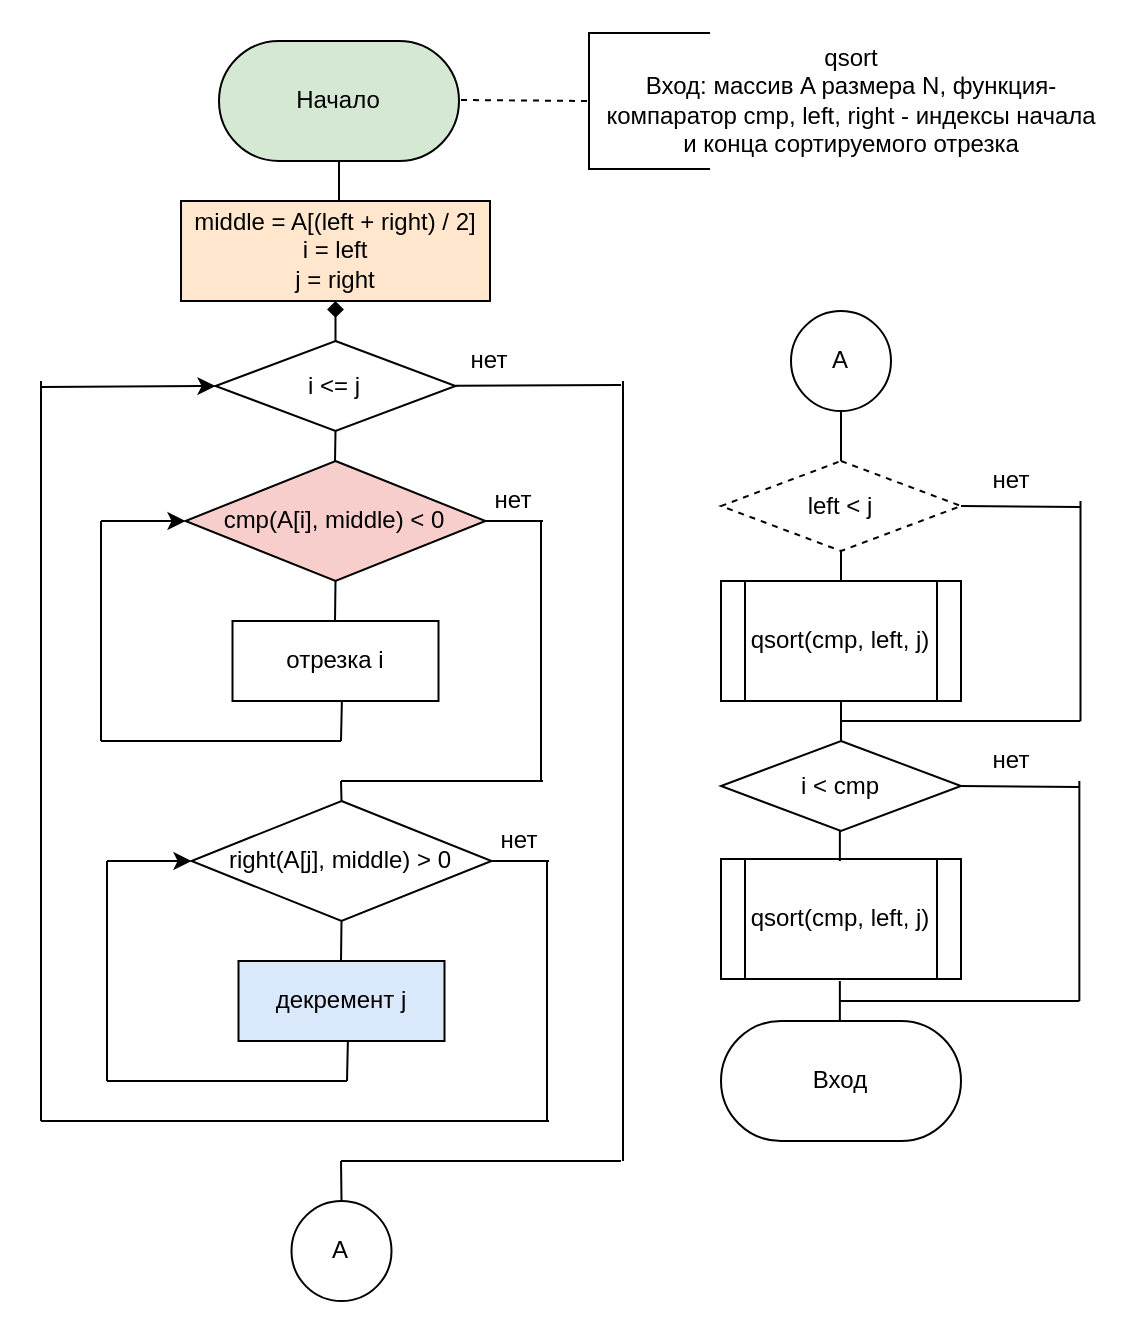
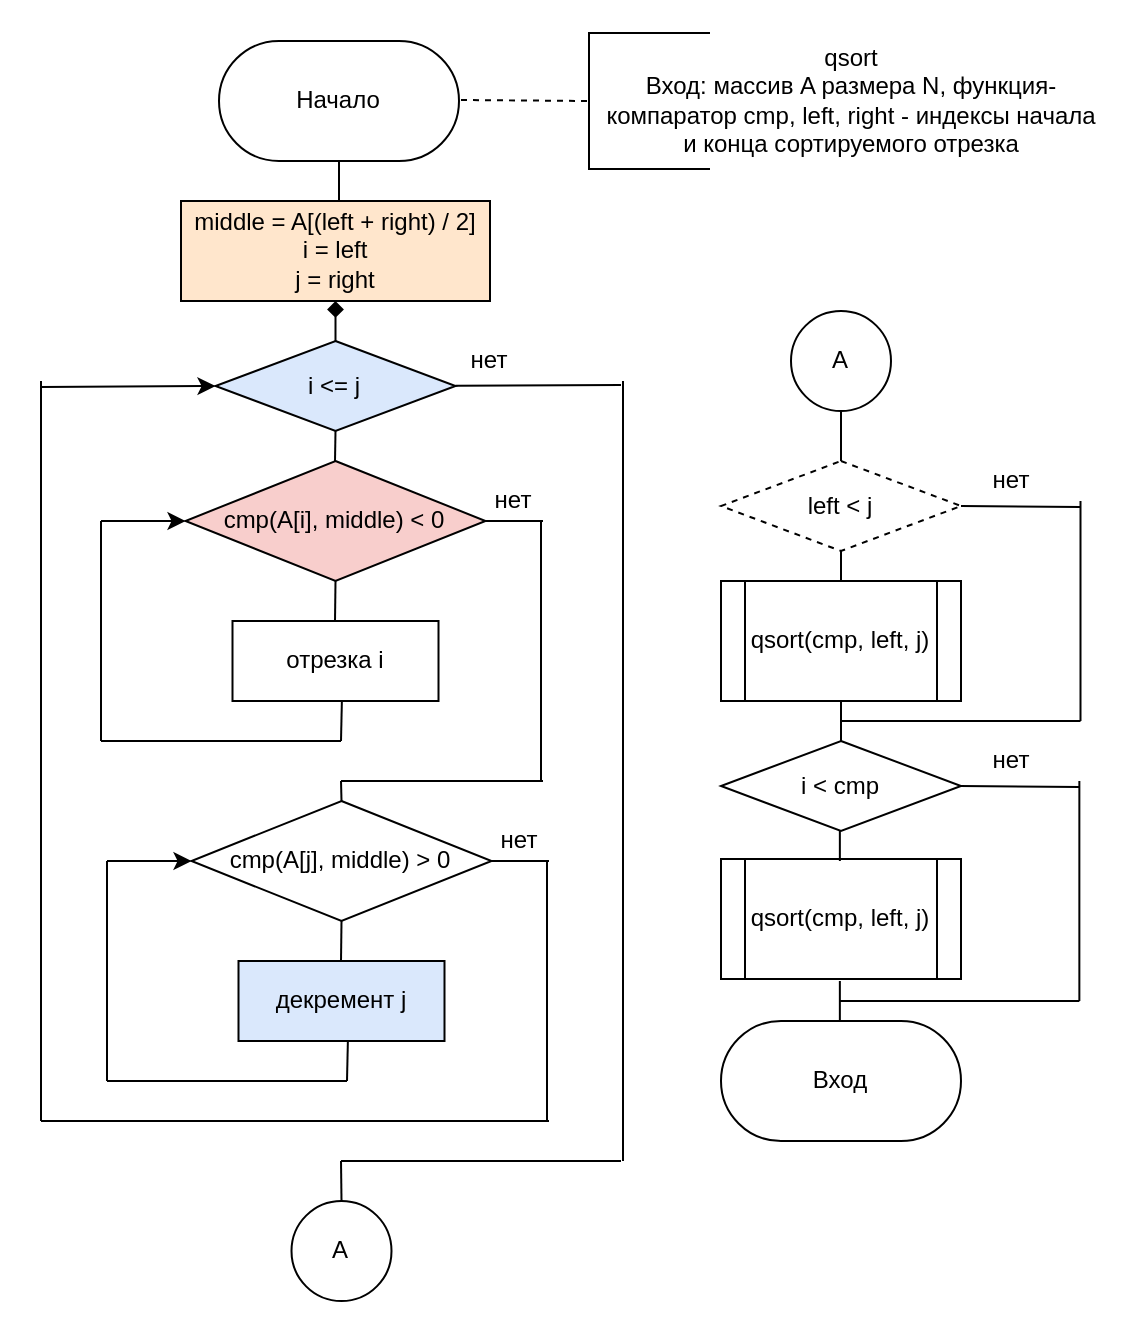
  <mxCell id="0" />
  <mxCell id="1" parent="0" />
- <mxCell id="2" value="Начало" style="rounded=1;whiteSpace=wrap;html=1;arcSize=50;fillColor=#d5e8d4;" parent="1" vertex="1"><mxGeometry x="109" y="20" width="120" height="60" as="geometry" /></mxCell>
+ <mxCell id="2" value="Начало" style="rounded=1;whiteSpace=wrap;html=1;arcSize=50;" parent="1" vertex="1"><mxGeometry x="109" y="20" width="120" height="60" as="geometry" /></mxCell>
  <mxCell id="3" value="qsort&lt;br&gt;Вход: массив A размера N, функция-компаратор cmp, left, right - индексы начала и конца сортируемого отрезка" style="text;html=1;strokeColor=none;fillColor=none;align=center;verticalAlign=middle;whiteSpace=wrap;rounded=0;" parent="1" vertex="1"><mxGeometry x="300" y="30" width="250.5" height="40" as="geometry" /></mxCell>
  <mxCell id="4" value="Вход" style="rounded=1;whiteSpace=wrap;html=1;arcSize=50;" parent="1" vertex="1"><mxGeometry x="360" y="510" width="120" height="60" as="geometry" /></mxCell>
  <mxCell id="5" value="" style="endArrow=none;html=1;entryX=0.5;entryY=1;entryDx=0;entryDy=0;exitX=0.5;exitY=0;exitDx=0;exitDy=0;" parent="1" target="2" edge="1"><mxGeometry width="50" height="50" relative="1" as="geometry"><mxPoint x="169" y="100" as="sourcePoint" /><mxPoint x="169" y="85" as="targetPoint" /></mxGeometry></mxCell>
  <mxCell id="6" value="" style="shape=partialRectangle;whiteSpace=wrap;html=1;bottom=1;right=1;left=1;top=0;fillColor=none;routingCenterX=-0.5;rotation=90;" parent="1" vertex="1"><mxGeometry x="290" y="20" width="68" height="60" as="geometry" /></mxCell>
  <mxCell id="7" value="" style="endArrow=none;dashed=1;html=1;entryX=0.5;entryY=1;entryDx=0;entryDy=0;" parent="1" target="6" edge="1"><mxGeometry width="50" height="50" relative="1" as="geometry"><mxPoint x="230" y="49.5" as="sourcePoint" /><mxPoint x="270" y="50" as="targetPoint" /></mxGeometry></mxCell>
  <mxCell id="8" value="middle = A[(left + right) / 2]&lt;br&gt;i = left&lt;br&gt;j = right" style="rounded=0;whiteSpace=wrap;html=1;fillColor=#ffe6cc;" vertex="1" parent="1"><mxGeometry x="90" y="100" width="154.5" height="50" as="geometry" /></mxCell>
- <mxCell id="9" value="i &amp;lt;= j" style="rhombus;whiteSpace=wrap;html=1;" vertex="1" parent="1"><mxGeometry x="107.25" y="170" width="120" height="45" as="geometry" /></mxCell>
+ <mxCell id="9" value="i &amp;lt;= j" style="rhombus;whiteSpace=wrap;html=1;fillColor=#dae8fc;" vertex="1" parent="1"><mxGeometry x="107.25" y="170" width="120" height="45" as="geometry" /></mxCell>
  <mxCell id="10" value="" style="endArrow=diamond;html=1;entryX=0.5;entryY=1;entryDx=0;entryDy=0;exitX=0.5;exitY=0;exitDx=0;exitDy=0;" edge="1" parent="1" source="9" target="8"><mxGeometry width="50" height="50" relative="1" as="geometry"><mxPoint x="200" y="280" as="sourcePoint" /><mxPoint x="250" y="230" as="targetPoint" /></mxGeometry></mxCell>
  <mxCell id="11" value="cmp(A[i], middle) &amp;lt; 0" style="rhombus;whiteSpace=wrap;html=1;fillColor=#f8cecc;" vertex="1" parent="1"><mxGeometry x="92.25" y="230" width="150" height="60" as="geometry" /></mxCell>
  <mxCell id="12" value="" style="endArrow=none;html=1;entryX=0.5;entryY=1;entryDx=0;entryDy=0;" edge="1" parent="1" target="9"><mxGeometry width="50" height="50" relative="1" as="geometry"><mxPoint x="167" y="230" as="sourcePoint" /><mxPoint x="220" y="210" as="targetPoint" /></mxGeometry></mxCell>
  <mxCell id="13" value="отрезка i" style="rounded=0;whiteSpace=wrap;html=1;" vertex="1" parent="1"><mxGeometry x="115.75" y="310" width="103" height="40" as="geometry" /></mxCell>
  <mxCell id="14" value="" style="endArrow=none;html=1;entryX=0.5;entryY=1;entryDx=0;entryDy=0;" edge="1" parent="1" target="11"><mxGeometry width="50" height="50" relative="1" as="geometry"><mxPoint x="167" y="310" as="sourcePoint" /><mxPoint x="210" y="330" as="targetPoint" /></mxGeometry></mxCell>
  <mxCell id="15" value="" style="endArrow=none;html=1;" edge="1" parent="1"><mxGeometry width="50" height="50" relative="1" as="geometry"><mxPoint x="50" y="370" as="sourcePoint" /><mxPoint x="170" y="370" as="targetPoint" /></mxGeometry></mxCell>
  <mxCell id="16" value="" style="endArrow=none;html=1;" edge="1" parent="1"><mxGeometry width="50" height="50" relative="1" as="geometry"><mxPoint x="50" y="370" as="sourcePoint" /><mxPoint x="50" y="260" as="targetPoint" /></mxGeometry></mxCell>
  <mxCell id="17" value="" style="endArrow=none;html=1;entryX=0.531;entryY=1.002;entryDx=0;entryDy=0;entryPerimeter=0;" edge="1" parent="1" target="13"><mxGeometry width="50" height="50" relative="1" as="geometry"><mxPoint x="170" y="370" as="sourcePoint" /><mxPoint x="200" y="320" as="targetPoint" /></mxGeometry></mxCell>
  <mxCell id="18" value="" style="endArrow=none;html=1;exitX=1;exitY=0.5;exitDx=0;exitDy=0;" edge="1" parent="1" source="11"><mxGeometry width="50" height="50" relative="1" as="geometry"><mxPoint x="251" y="300" as="sourcePoint" /><mxPoint x="271" y="260" as="targetPoint" /></mxGeometry></mxCell>
  <mxCell id="19" value="" style="endArrow=none;html=1;" edge="1" parent="1"><mxGeometry width="50" height="50" relative="1" as="geometry"><mxPoint x="270" y="390" as="sourcePoint" /><mxPoint x="270" y="260" as="targetPoint" /></mxGeometry></mxCell>
  <mxCell id="20" value="" style="endArrow=none;html=1;exitX=0.5;exitY=0;exitDx=0;exitDy=0;" edge="1" parent="1" source="24"><mxGeometry width="50" height="50" relative="1" as="geometry"><mxPoint x="170.257" y="400.297" as="sourcePoint" /><mxPoint x="170" y="390" as="targetPoint" /><Array as="points"><mxPoint x="170" y="390" /></Array></mxGeometry></mxCell>
  <mxCell id="21" value="" style="endArrow=none;html=1;" edge="1" parent="1"><mxGeometry width="50" height="50" relative="1" as="geometry"><mxPoint x="170" y="390" as="sourcePoint" /><mxPoint x="271" y="390" as="targetPoint" /></mxGeometry></mxCell>
  <mxCell id="22" value="нет" style="text;html=1;align=center;verticalAlign=middle;resizable=0;points=[];autosize=1;strokeColor=none;fillColor=none;" vertex="1" parent="1"><mxGeometry x="241" y="240" width="30" height="20" as="geometry" /></mxCell>
  <mxCell id="23" value="" style="endArrow=classic;html=1;entryX=0;entryY=0.5;entryDx=0;entryDy=0;" edge="1" parent="1" target="11"><mxGeometry width="50" height="50" relative="1" as="geometry"><mxPoint x="50" y="260" as="sourcePoint" /><mxPoint x="200" y="300" as="targetPoint" /></mxGeometry></mxCell>
- <mxCell id="24" value="right(A[j], middle) &amp;gt; 0" style="rhombus;whiteSpace=wrap;html=1;" vertex="1" parent="1"><mxGeometry x="95.25" y="400" width="150" height="60" as="geometry" /></mxCell>
+ <mxCell id="24" value="cmp(A[j], middle) &amp;gt; 0" style="rhombus;whiteSpace=wrap;html=1;" vertex="1" parent="1"><mxGeometry x="95.25" y="400" width="150" height="60" as="geometry" /></mxCell>
  <mxCell id="25" value="декремент j" style="rounded=0;whiteSpace=wrap;html=1;fillColor=#dae8fc;" vertex="1" parent="1"><mxGeometry x="118.75" y="480" width="103" height="40" as="geometry" /></mxCell>
  <mxCell id="26" value="" style="endArrow=none;html=1;entryX=0.5;entryY=1;entryDx=0;entryDy=0;" edge="1" parent="1" target="24"><mxGeometry width="50" height="50" relative="1" as="geometry"><mxPoint x="170" y="480" as="sourcePoint" /><mxPoint x="213" y="500" as="targetPoint" /></mxGeometry></mxCell>
  <mxCell id="27" value="" style="endArrow=none;html=1;" edge="1" parent="1"><mxGeometry width="50" height="50" relative="1" as="geometry"><mxPoint x="53" y="540" as="sourcePoint" /><mxPoint x="173" y="540" as="targetPoint" /></mxGeometry></mxCell>
  <mxCell id="28" value="" style="endArrow=none;html=1;" edge="1" parent="1"><mxGeometry width="50" height="50" relative="1" as="geometry"><mxPoint x="53" y="540" as="sourcePoint" /><mxPoint x="53" y="430" as="targetPoint" /></mxGeometry></mxCell>
  <mxCell id="29" value="" style="endArrow=none;html=1;entryX=0.531;entryY=1.002;entryDx=0;entryDy=0;entryPerimeter=0;" edge="1" parent="1" target="25"><mxGeometry width="50" height="50" relative="1" as="geometry"><mxPoint x="173" y="540" as="sourcePoint" /><mxPoint x="203" y="490" as="targetPoint" /></mxGeometry></mxCell>
  <mxCell id="30" value="" style="endArrow=none;html=1;exitX=1;exitY=0.5;exitDx=0;exitDy=0;" edge="1" parent="1" source="24"><mxGeometry width="50" height="50" relative="1" as="geometry"><mxPoint x="254" y="470" as="sourcePoint" /><mxPoint x="274" y="430" as="targetPoint" /></mxGeometry></mxCell>
  <mxCell id="31" value="" style="endArrow=none;html=1;" edge="1" parent="1"><mxGeometry width="50" height="50" relative="1" as="geometry"><mxPoint x="273" y="560" as="sourcePoint" /><mxPoint x="273" y="430" as="targetPoint" /></mxGeometry></mxCell>
  <mxCell id="32" value="" style="endArrow=none;html=1;" edge="1" parent="1"><mxGeometry width="50" height="50" relative="1" as="geometry"><mxPoint x="20" y="560" as="sourcePoint" /><mxPoint x="274" y="560" as="targetPoint" /></mxGeometry></mxCell>
  <mxCell id="33" value="нет" style="text;html=1;align=center;verticalAlign=middle;resizable=0;points=[];autosize=1;strokeColor=none;fillColor=none;" vertex="1" parent="1"><mxGeometry x="244" y="410" width="30" height="20" as="geometry" /></mxCell>
  <mxCell id="34" value="" style="endArrow=classic;html=1;entryX=0;entryY=0.5;entryDx=0;entryDy=0;" edge="1" parent="1" target="24"><mxGeometry width="50" height="50" relative="1" as="geometry"><mxPoint x="53" y="430" as="sourcePoint" /><mxPoint x="203" y="470" as="targetPoint" /></mxGeometry></mxCell>
  <mxCell id="35" value="" style="endArrow=none;html=1;exitX=1;exitY=0.5;exitDx=0;exitDy=0;" edge="1" parent="1"><mxGeometry width="50" height="50" relative="1" as="geometry"><mxPoint x="227.25" y="192.33" as="sourcePoint" /><mxPoint x="310" y="192" as="targetPoint" /></mxGeometry></mxCell>
  <mxCell id="36" value="" style="endArrow=none;html=1;" edge="1" parent="1"><mxGeometry width="50" height="50" relative="1" as="geometry"><mxPoint x="311" y="580" as="sourcePoint" /><mxPoint x="311" y="190" as="targetPoint" /></mxGeometry></mxCell>
  <mxCell id="37" value="нет" style="text;html=1;align=center;verticalAlign=middle;resizable=0;points=[];autosize=1;strokeColor=none;fillColor=none;" vertex="1" parent="1"><mxGeometry x="229" y="170" width="30" height="20" as="geometry" /></mxCell>
  <mxCell id="38" value="" style="endArrow=none;html=1;" edge="1" parent="1"><mxGeometry width="50" height="50" relative="1" as="geometry"><mxPoint x="20" y="560" as="sourcePoint" /><mxPoint x="20" y="190" as="targetPoint" /></mxGeometry></mxCell>
  <mxCell id="39" value="" style="endArrow=classic;html=1;entryX=0;entryY=0.5;entryDx=0;entryDy=0;" edge="1" parent="1" target="9"><mxGeometry width="50" height="50" relative="1" as="geometry"><mxPoint x="20" y="193" as="sourcePoint" /><mxPoint x="160" y="200" as="targetPoint" /></mxGeometry></mxCell>
  <mxCell id="40" value="left &amp;lt; j" style="rhombus;whiteSpace=wrap;html=1;dashed=1;" vertex="1" parent="1"><mxGeometry x="360" y="230" width="120" height="45" as="geometry" /></mxCell>
  <mxCell id="41" value="i &amp;lt; cmp" style="rhombus;whiteSpace=wrap;html=1;" vertex="1" parent="1"><mxGeometry x="360" y="370" width="120" height="45" as="geometry" /></mxCell>
  <mxCell id="42" value="&lt;span&gt;qsort(cmp, left, j)&lt;/span&gt;" style="shape=process;whiteSpace=wrap;html=1;backgroundOutline=1;" vertex="1" parent="1"><mxGeometry x="360" y="290" width="120" height="60" as="geometry" /></mxCell>
  <mxCell id="43" value="&lt;span&gt;qsort(cmp, left, j)&lt;/span&gt;" style="shape=process;whiteSpace=wrap;html=1;backgroundOutline=1;" vertex="1" parent="1"><mxGeometry x="360" y="429" width="120" height="60" as="geometry" /></mxCell>
  <mxCell id="44" value="" style="endArrow=none;html=1;" edge="1" parent="1"><mxGeometry width="50" height="50" relative="1" as="geometry"><mxPoint x="170" y="580" as="sourcePoint" /><mxPoint x="310" y="580" as="targetPoint" /></mxGeometry></mxCell>
  <mxCell id="45" value="" style="endArrow=none;html=1;entryX=0.5;entryY=1;entryDx=0;entryDy=0;exitX=0.5;exitY=0;exitDx=0;exitDy=0;" edge="1" parent="1" source="42" target="40"><mxGeometry width="50" height="50" relative="1" as="geometry"><mxPoint x="629.75" y="340" as="sourcePoint" /><mxPoint x="679.75" y="290" as="targetPoint" /></mxGeometry></mxCell>
  <mxCell id="46" value="" style="endArrow=none;html=1;exitX=1;exitY=0.5;exitDx=0;exitDy=0;" edge="1" parent="1" source="40"><mxGeometry width="50" height="50" relative="1" as="geometry"><mxPoint x="539.75" y="340" as="sourcePoint" /><mxPoint x="539.75" y="253" as="targetPoint" /></mxGeometry></mxCell>
  <mxCell id="47" value="" style="endArrow=none;html=1;" edge="1" parent="1"><mxGeometry width="50" height="50" relative="1" as="geometry"><mxPoint x="539.75" y="360" as="sourcePoint" /><mxPoint x="539.75" y="250" as="targetPoint" /></mxGeometry></mxCell>
  <mxCell id="48" value="" style="endArrow=none;html=1;" edge="1" parent="1"><mxGeometry width="50" height="50" relative="1" as="geometry"><mxPoint x="419.75" y="360" as="sourcePoint" /><mxPoint x="539.75" y="360" as="targetPoint" /></mxGeometry></mxCell>
  <mxCell id="49" value="" style="endArrow=none;html=1;entryX=0.5;entryY=1;entryDx=0;entryDy=0;" edge="1" parent="1" source="41" target="42"><mxGeometry width="50" height="50" relative="1" as="geometry"><mxPoint x="539.75" y="340" as="sourcePoint" /><mxPoint x="589.75" y="290" as="targetPoint" /></mxGeometry></mxCell>
  <mxCell id="50" value="" style="endArrow=none;html=1;entryX=0.5;entryY=1;entryDx=0;entryDy=0;exitX=0.5;exitY=0;exitDx=0;exitDy=0;" edge="1" parent="1"><mxGeometry width="50" height="50" relative="1" as="geometry"><mxPoint x="419.43" y="430" as="sourcePoint" /><mxPoint x="419.43" y="415" as="targetPoint" /></mxGeometry></mxCell>
  <mxCell id="51" value="" style="endArrow=none;html=1;exitX=1;exitY=0.5;exitDx=0;exitDy=0;" edge="1" parent="1"><mxGeometry width="50" height="50" relative="1" as="geometry"><mxPoint x="479.43" y="392.5" as="sourcePoint" /><mxPoint x="539.18" y="393" as="targetPoint" /></mxGeometry></mxCell>
  <mxCell id="52" value="" style="endArrow=none;html=1;" edge="1" parent="1"><mxGeometry width="50" height="50" relative="1" as="geometry"><mxPoint x="539.18" y="500" as="sourcePoint" /><mxPoint x="539.18" y="390" as="targetPoint" /></mxGeometry></mxCell>
  <mxCell id="53" value="" style="endArrow=none;html=1;" edge="1" parent="1"><mxGeometry width="50" height="50" relative="1" as="geometry"><mxPoint x="419.18" y="500" as="sourcePoint" /><mxPoint x="539.18" y="500" as="targetPoint" /></mxGeometry></mxCell>
  <mxCell id="54" value="" style="endArrow=none;html=1;entryX=0.5;entryY=1;entryDx=0;entryDy=0;" edge="1" parent="1"><mxGeometry width="50" height="50" relative="1" as="geometry"><mxPoint x="419.43" y="510" as="sourcePoint" /><mxPoint x="419.43" y="490" as="targetPoint" /></mxGeometry></mxCell>
  <mxCell id="55" value="A" style="ellipse;whiteSpace=wrap;html=1;aspect=fixed;" vertex="1" parent="1"><mxGeometry x="395" y="155" width="50" height="50" as="geometry" /></mxCell>
  <mxCell id="56" value="A" style="ellipse;whiteSpace=wrap;html=1;aspect=fixed;" vertex="1" parent="1"><mxGeometry x="145.25" y="600" width="50" height="50" as="geometry" /></mxCell>
  <mxCell id="57" value="" style="endArrow=none;html=1;exitX=0.5;exitY=0;exitDx=0;exitDy=0;" edge="1" parent="1" source="56"><mxGeometry width="50" height="50" relative="1" as="geometry"><mxPoint x="200" y="610" as="sourcePoint" /><mxPoint x="170" y="580" as="targetPoint" /></mxGeometry></mxCell>
  <mxCell id="58" value="" style="endArrow=none;html=1;entryX=0.5;entryY=1;entryDx=0;entryDy=0;" edge="1" parent="1" source="40" target="55"><mxGeometry width="50" height="50" relative="1" as="geometry"><mxPoint x="330" y="250" as="sourcePoint" /><mxPoint x="380" y="200" as="targetPoint" /></mxGeometry></mxCell>
  <mxCell id="59" value="нет" style="text;html=1;align=center;verticalAlign=middle;resizable=0;points=[];autosize=1;strokeColor=none;fillColor=none;" vertex="1" parent="1"><mxGeometry x="490" y="230" width="30" height="20" as="geometry" /></mxCell>
  <mxCell id="60" value="нет" style="text;html=1;align=center;verticalAlign=middle;resizable=0;points=[];autosize=1;strokeColor=none;fillColor=none;" vertex="1" parent="1"><mxGeometry x="490" y="370" width="30" height="20" as="geometry" /></mxCell>
